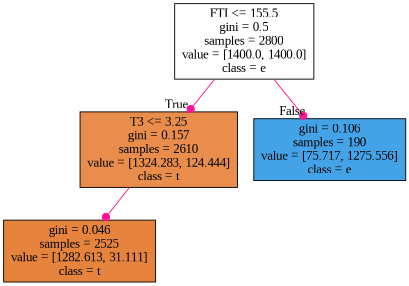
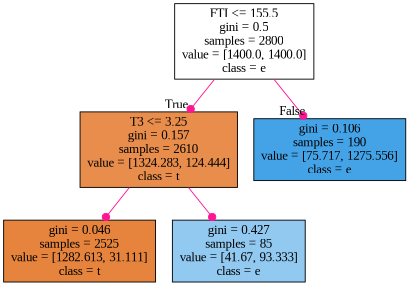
  digraph {
    fontname="Liberation Serif"
    node [color=black shape=box style=filled fontname="Liberation Serif"]
    edge [color=deeppink arrowhead=dot fontname="Liberation Serif"]
    n1 [fillcolor="#399de500" label="FTI <= 155.5\ngini = 0.5\nsamples = 2800\nvalue = [1400.0, 1400.0]\nclass = e"]
    n2 [fillcolor="#e58139e7" label="T3 <= 3.25\ngini = 0.157\nsamples = 2610\nvalue = [1324.283, 124.444]\nclass = t"]
    n3 [fillcolor="#399de5f0" label="gini = 0.106\nsamples = 190\nvalue = [75.717, 1275.556]\nclass = e"]
    n4 [fillcolor="#e58139f9" label="gini = 0.046\nsamples = 2525\nvalue = [1282.613, 31.111]\nclass = t"]
+   n5 [fillcolor="#399de58d" label="gini = 0.427\nsamples = 85\nvalue = [41.67, 93.333]\nclass = e"]
    n1 -> n2 [headlabel=True labelangle=45 labeldistance=2.5]
    n1 -> n3 [headlabel=False labelangle=-45 labeldistance=2.5]
    n2 -> n4
+   n2 -> n5
  }
